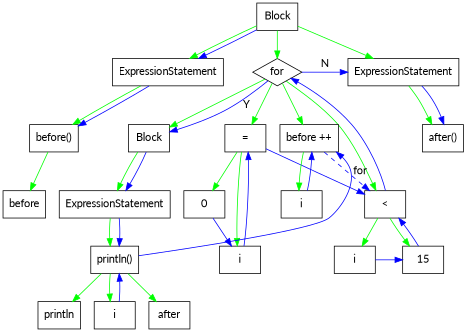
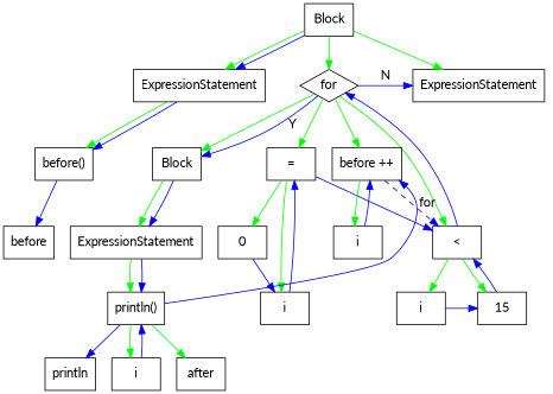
  digraph {
    compound=true
    fontname=Lato
    node [fillcolor=white fontname=Lato shape=rect style=filled]
    edge [color=green fontname=Lato]
    n1 [label=Block]
    n2 [label=ExpressionStatement]
    n3 [label=for shape=diamond]
    n4 [label=ExpressionStatement]
    n5 [label="before()"]
    n6 [label="="]
    n7 [label="<"]
    n8 [label="before ++"]
    n9 [label=Block]
-   n10 [label="after()"]
    n11 [label=before]
    n12 [label=i]
    n13 [label=0]
    n14 [label=i]
    n15 [label=15]
    n16 [label=i]
    n17 [label=ExpressionStatement]
    n18 [label="println()"]
    n19 [label=println]
    n20 [label=i]
    n21 [label=after]
    n1 -> n2
    n1 -> n2 [color=blue constraint=false]
    n1 -> n3
    n1 -> n4
    n2 -> n5
    n2 -> n5 [color=blue constraint=false]
    n3 -> n4 [color=blue constraint=false label=N]
    n3 -> n6
    n3 -> n7
    n3 -> n8
    n3 -> n9
    n3 -> n9 [color=blue constraint=false label=Y]
-   n4 -> n10
-   n4 -> n10 [color=blue constraint=false]
-   n5 -> n11
+   n5 -> n11 [color=blue]
    n6 -> n7 [color=blue constraint=false]
    n6 -> n12
    n6 -> n13
    n7 -> n3 [color=blue constraint=false]
    n7 -> n14
    n7 -> n15
    n8 -> n7 [color=blue label=for style=dashed]
    n8 -> n16
    n9 -> n17
    n9 -> n17 [color=blue constraint=false]
    n12 -> n6 [color=blue constraint=false]
    n13 -> n12 [color=blue]
    n14 -> n15 [color=blue constraint=false]
    n15 -> n7 [color=blue constraint=false]
    n16 -> n8 [color=blue constraint=false]
    n17 -> n18
    n17 -> n18 [color=blue constraint=false]
    n18 -> n8 [color=blue constraint=false]
-   n18 -> n19
+   n18 -> n19 [color=blue]
    n18 -> n20
    n18 -> n21
    n20 -> n18 [color=blue constraint=false]
  }
